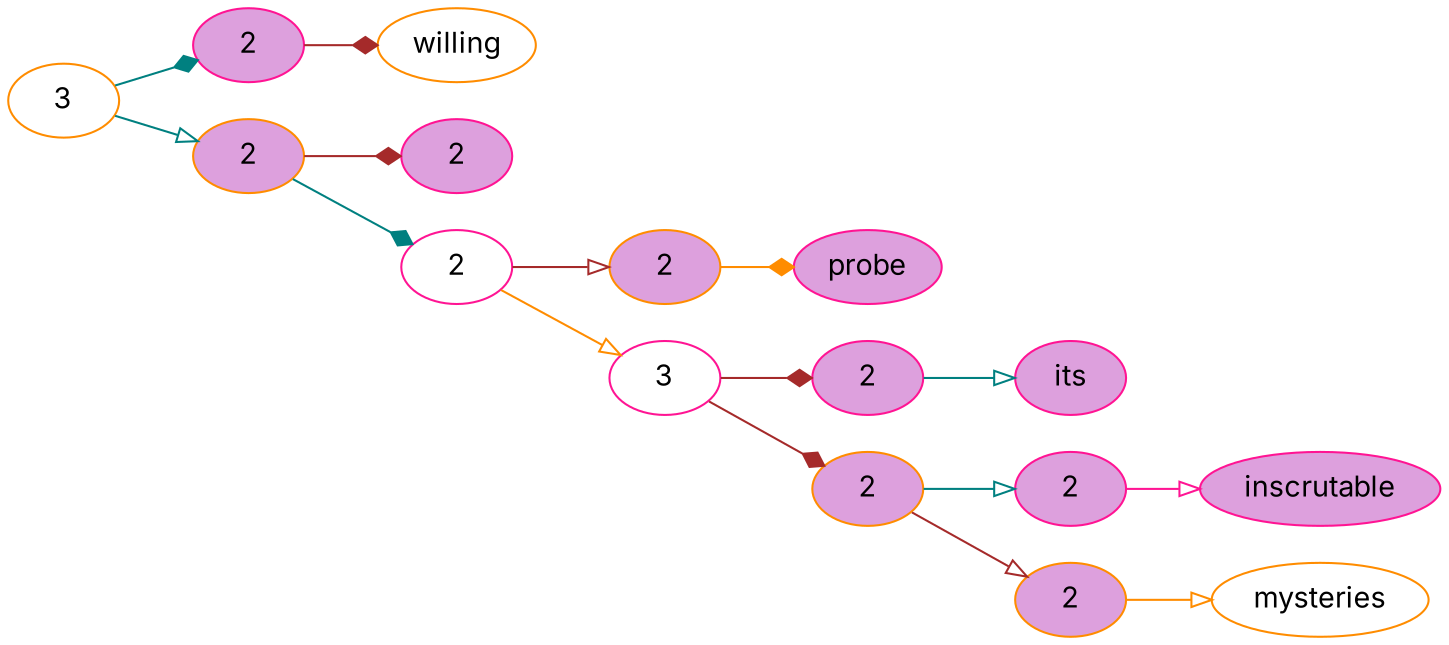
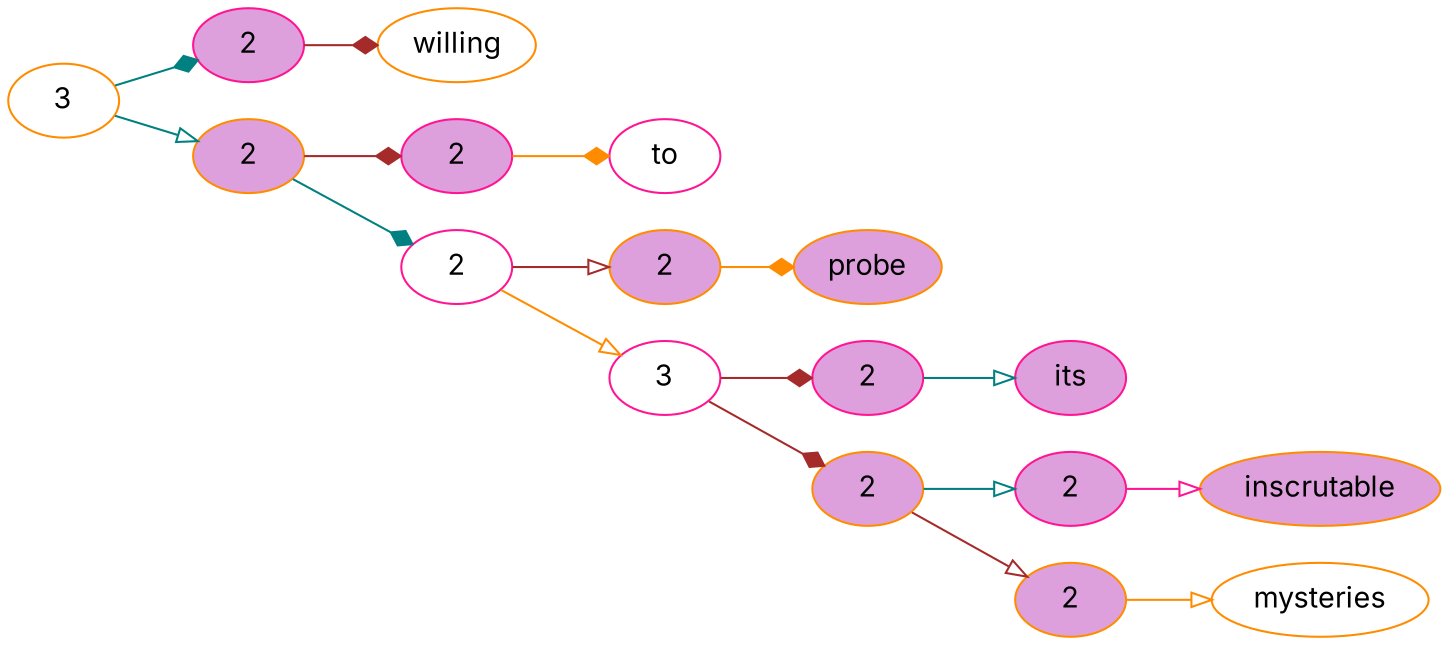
  digraph {
    fontname=Inter
    rankdir=LR
    node [color=deeppink fillcolor=plum fontname=Inter style=filled]
    edge [arrowhead=diamond color=brown fontname=Inter]
    n1 [color=darkorange fillcolor=white label=3]
    n2 [label=2]
    n3 [color=darkorange label=2]
    n4 [color=darkorange fillcolor=white label=willing]
    n5 [label=2]
    n6 [fillcolor=white label=2]
+   n7 [fillcolor=white label=to]
    n8 [color=darkorange label=2]
    n9 [fillcolor=white label=3]
-   n10 [label=probe]
+   n10 [color=darkorange label=probe]
    n11 [label=2]
    n12 [color=darkorange label=2]
    n13 [label=its]
    n14 [label=2]
    n15 [color=darkorange label=2]
-   n16 [label=inscrutable]
+   n16 [color=darkorange label=inscrutable]
    n17 [color=darkorange fillcolor=white label=mysteries]
    n1 -> n2 [color=teal]
    n1 -> n3 [arrowhead=onormal color=teal]
    n2 -> n4
    n3 -> n5
    n3 -> n6 [color=teal]
+   n5 -> n7 [color=darkorange]
    n6 -> n8 [arrowhead=onormal]
    n6 -> n9 [arrowhead=onormal color=darkorange]
    n8 -> n10 [color=darkorange]
    n9 -> n11
    n9 -> n12
    n11 -> n13 [arrowhead=onormal color=teal]
    n12 -> n14 [arrowhead=onormal color=teal]
    n12 -> n15 [arrowhead=onormal]
    n14 -> n16 [arrowhead=onormal color=deeppink]
    n15 -> n17 [arrowhead=onormal color=darkorange]
  }
